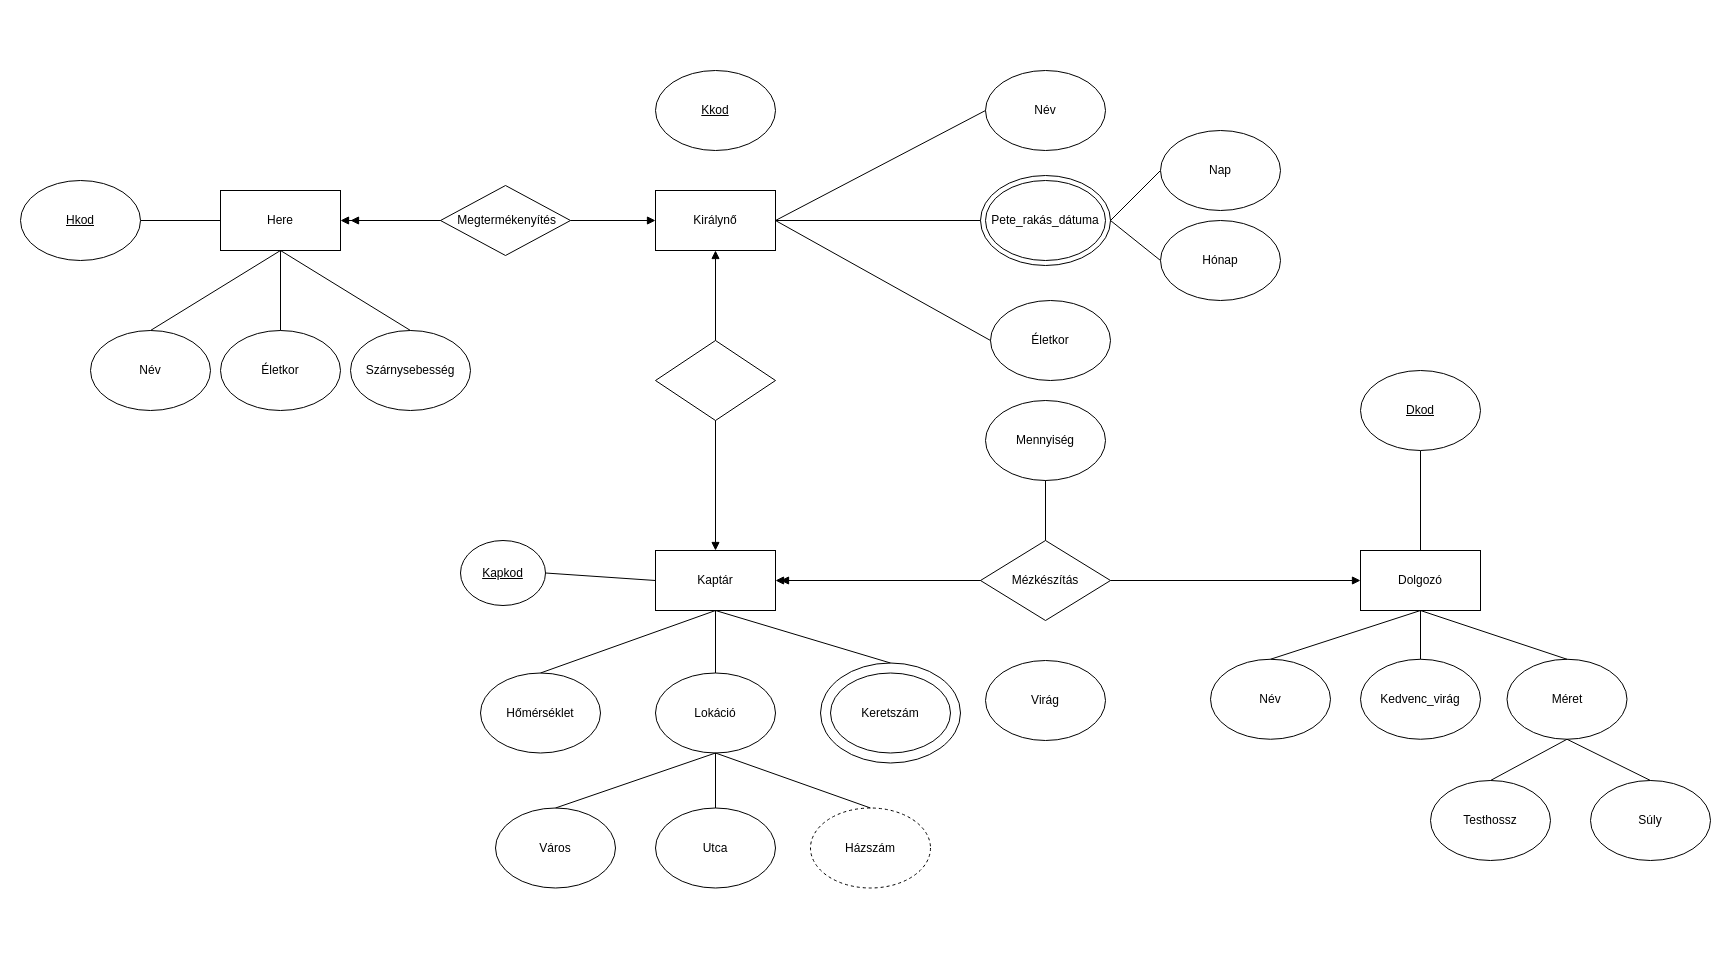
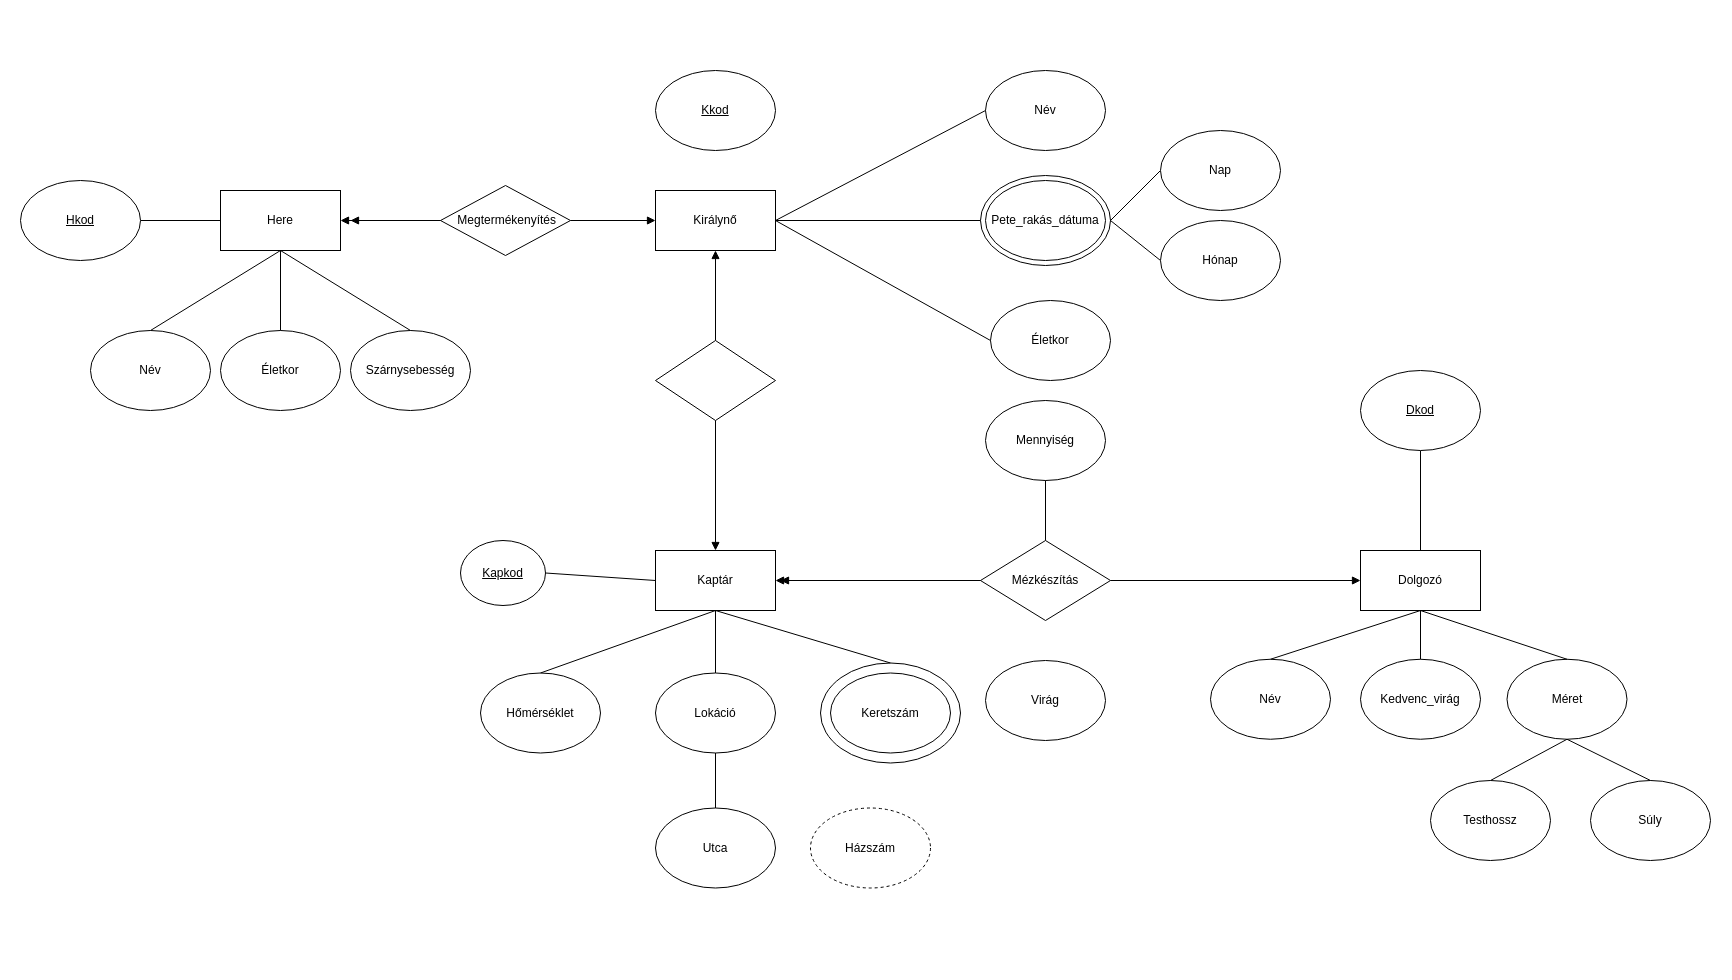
  <mxCell id="0" />
  <mxCell id="1" parent="0" />
  <mxCell id="2" value="" style="group" parent="1" vertex="1" connectable="0"><mxGeometry x="140" y="440" width="830" height="517.5" as="geometry" /></mxCell>
  <mxCell id="3" value="" style="ellipse;whiteSpace=wrap;html=1;" vertex="1" parent="2"><mxGeometry x="680" y="222.5" width="140" height="100" as="geometry" /></mxCell>
  <mxCell id="4" value="Keretszám" style="ellipse;whiteSpace=wrap;html=1;" parent="2" vertex="1"><mxGeometry x="690" y="232.5" width="120" height="80" as="geometry" /></mxCell>
  <mxCell id="5" value="Hőmérséklet" style="ellipse;whiteSpace=wrap;html=1;" parent="2" vertex="1"><mxGeometry x="340" y="232.5" width="120" height="80" as="geometry" /></mxCell>
  <mxCell id="6" value="" style="endArrow=none;html=1;rounded=0;exitX=0.5;exitY=0;exitDx=0;exitDy=0;entryX=0.5;entryY=1;entryDx=0;entryDy=0;" parent="2" source="5" target="17" edge="1"><mxGeometry width="50" height="50" relative="1" as="geometry"><mxPoint x="950" y="287.5" as="sourcePoint" /><mxPoint x="575" y="182.5" as="targetPoint" /></mxGeometry></mxCell>
  <mxCell id="7" value="Lokáció" style="ellipse;whiteSpace=wrap;html=1;" parent="2" vertex="1"><mxGeometry x="515" y="232.5" width="120" height="80" as="geometry" /></mxCell>
  <mxCell id="8" value="" style="endArrow=none;html=1;rounded=0;entryX=0.5;entryY=1;entryDx=0;entryDy=0;exitX=0.5;exitY=0;exitDx=0;exitDy=0;" parent="2" source="7" target="17" edge="1"><mxGeometry width="50" height="50" relative="1" as="geometry"><mxPoint x="660" y="317.5" as="sourcePoint" /><mxPoint x="575" y="182.5" as="targetPoint" /></mxGeometry></mxCell>
  <mxCell id="9" value="" style="endArrow=none;html=1;rounded=0;entryX=0.5;entryY=1;entryDx=0;entryDy=0;exitX=0.5;exitY=0;exitDx=0;exitDy=0;" parent="2" source="3" target="17" edge="1"><mxGeometry width="50" height="50" relative="1" as="geometry"><mxPoint x="760" y="267.5" as="sourcePoint" /><mxPoint x="575" y="182.5" as="targetPoint" /></mxGeometry></mxCell>
- <mxCell id="10" value="Város" style="ellipse;whiteSpace=wrap;html=1;" parent="2" vertex="1"><mxGeometry x="355" y="367.5" width="120" height="80" as="geometry" /></mxCell>
  <mxCell id="11" value="Utca" style="ellipse;whiteSpace=wrap;html=1;" parent="2" vertex="1"><mxGeometry x="515" y="367.5" width="120" height="80" as="geometry" /></mxCell>
  <mxCell id="12" value="Házszám" style="ellipse;whiteSpace=wrap;html=1;dashed=1;" parent="2" vertex="1"><mxGeometry x="670" y="367.5" width="120" height="80" as="geometry" /></mxCell>
  <mxCell id="13" value="" style="endArrow=none;html=1;rounded=0;entryX=0.5;entryY=1;entryDx=0;entryDy=0;exitX=0.5;exitY=0;exitDx=0;exitDy=0;" parent="2" source="11" target="7" edge="1"><mxGeometry width="50" height="50" relative="1" as="geometry"><mxPoint x="710" y="587.5" as="sourcePoint" /><mxPoint x="760" y="537.5" as="targetPoint" /></mxGeometry></mxCell>
- <mxCell id="14" value="" style="endArrow=none;html=1;rounded=0;entryX=0.5;entryY=1;entryDx=0;entryDy=0;exitX=0.5;exitY=0;exitDx=0;exitDy=0;" parent="2" source="10" target="7" edge="1"><mxGeometry width="50" height="50" relative="1" as="geometry"><mxPoint x="710" y="587.5" as="sourcePoint" /><mxPoint x="760" y="537.5" as="targetPoint" /></mxGeometry></mxCell>
- <mxCell id="15" value="" style="endArrow=none;html=1;rounded=0;entryX=0.5;entryY=1;entryDx=0;entryDy=0;exitX=0.5;exitY=0;exitDx=0;exitDy=0;" parent="2" source="12" target="7" edge="1"><mxGeometry width="50" height="50" relative="1" as="geometry"><mxPoint x="710" y="587.5" as="sourcePoint" /><mxPoint x="760" y="537.5" as="targetPoint" /></mxGeometry></mxCell>
  <mxCell id="16" value="" style="endArrow=none;html=1;rounded=0;entryX=0;entryY=0.5;entryDx=0;entryDy=0;exitX=1;exitY=0.5;exitDx=0;exitDy=0;" parent="2" source="18" target="17" edge="1"><mxGeometry width="50" height="50" relative="1" as="geometry"><mxPoint x="360" y="137.5" as="sourcePoint" /><mxPoint x="510.0" y="137.5" as="targetPoint" /></mxGeometry></mxCell>
  <mxCell id="17" value="Kaptár" style="rounded=0;whiteSpace=wrap;html=1;" vertex="1" parent="2"><mxGeometry x="515" y="110" width="120" height="60" as="geometry" /></mxCell>
  <mxCell id="18" value="&lt;u&gt;Kapkod&lt;/u&gt;" style="ellipse;whiteSpace=wrap;html=1;" vertex="1" parent="2"><mxGeometry x="320" y="100" width="85" height="65" as="geometry" /></mxCell>
  <mxCell id="19" value="Név" style="ellipse;whiteSpace=wrap;html=1;" parent="1" vertex="1"><mxGeometry x="90" width="120" height="80" as="geometry" y="330" /></mxCell>
  <mxCell id="20" value="" style="endArrow=none;html=1;rounded=0;entryX=0.5;entryY=1;entryDx=0;entryDy=0;exitX=0.5;exitY=0;exitDx=0;exitDy=0;" parent="1" source="19" target="52" edge="1"><mxGeometry width="50" height="50" relative="1" as="geometry"><mxPoint x="-120" y="362.5" as="sourcePoint" /><mxPoint x="185" y="222.5" as="targetPoint" /></mxGeometry></mxCell>
  <mxCell id="21" value="" style="group" parent="1" vertex="1" connectable="0"><mxGeometry x="500" y="20" width="620" height="505" as="geometry" /></mxCell>
  <mxCell id="22" value="Királynő" style="rounded=0;whiteSpace=wrap;html=1;" vertex="1" parent="21"><mxGeometry x="155" y="170" width="120" height="60" as="geometry" /></mxCell>
  <mxCell id="23" value="&lt;u&gt;Kkod&lt;/u&gt;" style="ellipse;whiteSpace=wrap;html=1;" vertex="1" parent="21"><mxGeometry x="155" y="50" width="120" height="80" as="geometry" /></mxCell>
  <mxCell id="24" value="Életkor" style="ellipse;whiteSpace=wrap;html=1;" parent="21" vertex="1"><mxGeometry x="490" y="280" width="120" height="80" as="geometry" /></mxCell>
  <mxCell id="25" value="" style="endArrow=none;html=1;rounded=0;entryX=1;entryY=0.5;entryDx=0;entryDy=0;exitX=0;exitY=0.5;exitDx=0;exitDy=0;" parent="21" source="24" target="22" edge="1"><mxGeometry width="50" height="50" relative="1" as="geometry"><mxPoint x="220" y="355" as="sourcePoint" /><mxPoint x="240" y="90" as="targetPoint" /><Array as="points" /></mxGeometry></mxCell>
  <mxCell id="26" value="" style="group" parent="21" vertex="1" connectable="0"><mxGeometry x="480" y="155" width="130" height="90" as="geometry" /></mxCell>
  <mxCell id="27" value="" style="ellipse;whiteSpace=wrap;html=1;" parent="26" vertex="1"><mxGeometry width="130" height="90" as="geometry" /></mxCell>
  <mxCell id="28" value="Pete_rakás_dátuma" style="ellipse;whiteSpace=wrap;html=1;" parent="26" vertex="1"><mxGeometry x="5" y="5" width="120" height="80" as="geometry" /></mxCell>
  <mxCell id="29" value="" style="endArrow=none;html=1;rounded=0;entryX=1;entryY=0.5;entryDx=0;entryDy=0;exitX=0;exitY=0.5;exitDx=0;exitDy=0;" parent="21" source="27" target="22" edge="1"><mxGeometry width="50" height="50" relative="1" as="geometry"><mxPoint x="420" y="105" as="sourcePoint" /><mxPoint x="220" y="105" as="targetPoint" /></mxGeometry></mxCell>
  <mxCell id="30" value="Név" style="ellipse;whiteSpace=wrap;html=1;" parent="21" vertex="1"><mxGeometry x="485" y="50" width="120" height="80" as="geometry" /></mxCell>
  <mxCell id="31" value="" style="endArrow=none;html=1;rounded=0;entryX=1;entryY=0.5;entryDx=0;entryDy=0;exitX=0;exitY=0.5;exitDx=0;exitDy=0;" parent="21" source="30" target="22" edge="1"><mxGeometry width="50" height="50" relative="1" as="geometry"><mxPoint x="90" y="175" as="sourcePoint" /><mxPoint x="290" y="80" as="targetPoint" /></mxGeometry></mxCell>
  <mxCell id="32" value="" style="rhombus;whiteSpace=wrap;html=1;" vertex="1" parent="21"><mxGeometry x="155" y="320" width="120" height="80" as="geometry" /></mxCell>
  <mxCell id="33" value="" style="html=1;verticalAlign=bottom;endArrow=block;curved=0;rounded=0;entryX=0.5;entryY=1;entryDx=0;entryDy=0;exitX=0.5;exitY=0;exitDx=0;exitDy=0;" edge="1" parent="21" source="32" target="22"><mxGeometry width="80" relative="1" as="geometry"><mxPoint x="300" y="290" as="sourcePoint" /><mxPoint x="380" y="290" as="targetPoint" /></mxGeometry></mxCell>
  <mxCell id="34" value="" style="endArrow=none;html=1;rounded=0;entryX=0;entryY=0.5;entryDx=0;entryDy=0;exitX=1;exitY=0.5;exitDx=0;exitDy=0;" parent="1" source="53" target="52" edge="1"><mxGeometry width="50" height="50" relative="1" as="geometry"><mxPoint x="-90" y="177.5" as="sourcePoint" /><mxPoint x="120" y="177.5" as="targetPoint" /></mxGeometry></mxCell>
  <mxCell id="35" value="" style="endArrow=none;html=1;rounded=0;exitX=0.5;exitY=1;exitDx=0;exitDy=0;entryX=0.5;entryY=0;entryDx=0;entryDy=0;" parent="1" source="51" target="50" edge="1"><mxGeometry width="50" height="50" relative="1" as="geometry"><mxPoint x="1230" y="580" as="sourcePoint" /><mxPoint x="1330" y="480" as="targetPoint" /></mxGeometry></mxCell>
  <mxCell id="36" value="Név" style="ellipse;whiteSpace=wrap;html=1;" parent="1" vertex="1"><mxGeometry x="1210" y="658.75" width="120" height="80" as="geometry" /></mxCell>
  <mxCell id="37" value="" style="endArrow=none;html=1;rounded=0;entryX=0.5;entryY=1;entryDx=0;entryDy=0;exitX=0.5;exitY=0;exitDx=0;exitDy=0;" parent="1" source="36" target="50" edge="1"><mxGeometry width="50" height="50" relative="1" as="geometry"><mxPoint x="1650" y="865" as="sourcePoint" /><mxPoint x="1420" y="625" as="targetPoint" /></mxGeometry></mxCell>
  <mxCell id="38" value="Kedvenc_virág" style="ellipse;whiteSpace=wrap;html=1;" parent="1" vertex="1"><mxGeometry x="1360" y="658.75" width="120" height="80" as="geometry" /></mxCell>
  <mxCell id="39" value="" style="endArrow=none;html=1;rounded=0;entryX=0.5;entryY=1;entryDx=0;entryDy=0;exitX=0.5;exitY=0;exitDx=0;exitDy=0;" parent="1" source="38" target="50" edge="1"><mxGeometry width="50" height="50" relative="1" as="geometry"><mxPoint x="1600" y="835" as="sourcePoint" /><mxPoint x="1420" y="625" as="targetPoint" /></mxGeometry></mxCell>
  <mxCell id="40" value="Méret" style="ellipse;whiteSpace=wrap;html=1;" parent="1" vertex="1"><mxGeometry x="1506.5" y="658.75" width="120" height="80" as="geometry" /></mxCell>
  <mxCell id="41" value="" style="endArrow=none;html=1;rounded=0;entryX=0.5;entryY=1;entryDx=0;entryDy=0;exitX=0.5;exitY=0;exitDx=0;exitDy=0;" parent="1" source="40" target="50" edge="1"><mxGeometry width="50" height="50" relative="1" as="geometry"><mxPoint x="1630" y="815" as="sourcePoint" /><mxPoint x="1420" y="625" as="targetPoint" /></mxGeometry></mxCell>
  <mxCell id="42" value="Testhossz" style="ellipse;whiteSpace=wrap;html=1;" parent="1" vertex="1"><mxGeometry x="1430" y="780" width="120" height="80" as="geometry" /></mxCell>
  <mxCell id="43" value="Súly" style="ellipse;whiteSpace=wrap;html=1;" parent="1" vertex="1"><mxGeometry x="1590" y="780" width="120" height="80" as="geometry" /></mxCell>
  <mxCell id="44" value="" style="endArrow=none;html=1;rounded=0;entryX=0.5;entryY=1;entryDx=0;entryDy=0;exitX=0.5;exitY=0;exitDx=0;exitDy=0;" parent="1" source="42" target="40" edge="1"><mxGeometry width="50" height="50" relative="1" as="geometry"><mxPoint x="1760" y="865" as="sourcePoint" /><mxPoint x="1810" y="815" as="targetPoint" /></mxGeometry></mxCell>
  <mxCell id="45" value="" style="endArrow=none;html=1;rounded=0;entryX=0.5;entryY=1;entryDx=0;entryDy=0;exitX=0.5;exitY=0;exitDx=0;exitDy=0;" parent="1" source="43" target="40" edge="1"><mxGeometry width="50" height="50" relative="1" as="geometry"><mxPoint x="1750" y="865" as="sourcePoint" /><mxPoint x="1810" y="815" as="targetPoint" /></mxGeometry></mxCell>
  <mxCell id="46" value="Szárnysebesség" style="ellipse;whiteSpace=wrap;html=1;" parent="1" vertex="1"><mxGeometry x="350" width="120" height="80" as="geometry" y="330" /></mxCell>
  <mxCell id="47" value="" style="endArrow=none;html=1;rounded=0;entryX=0.5;entryY=1;entryDx=0;entryDy=0;exitX=0.5;exitY=0;exitDx=0;exitDy=0;" parent="1" source="46" target="52" edge="1"><mxGeometry width="50" height="50" relative="1" as="geometry"><mxPoint x="120" y="402.5" as="sourcePoint" /><mxPoint x="185" y="222.5" as="targetPoint" /></mxGeometry></mxCell>
  <mxCell id="48" value="Életkor" style="ellipse;whiteSpace=wrap;html=1;" parent="1" vertex="1"><mxGeometry x="220" width="120" height="80" as="geometry" y="330" /></mxCell>
  <mxCell id="49" value="" style="endArrow=none;html=1;rounded=0;entryX=0.5;entryY=1;entryDx=0;entryDy=0;exitX=0.5;exitY=0;exitDx=0;exitDy=0;" parent="1" source="48" target="52" edge="1"><mxGeometry width="50" height="50" relative="1" as="geometry"><mxPoint x="120" y="402.5" as="sourcePoint" /><mxPoint x="185" y="222.5" as="targetPoint" /></mxGeometry></mxCell>
  <mxCell id="50" value="Dolgozó" style="rounded=0;whiteSpace=wrap;html=1;" vertex="1" parent="1"><mxGeometry x="1360" y="550" width="120" height="60" as="geometry" /></mxCell>
  <mxCell id="51" value="&lt;u&gt;Dkod&lt;/u&gt;" style="ellipse;whiteSpace=wrap;html=1;" vertex="1" parent="1"><mxGeometry x="1360" y="370" width="120" height="80" as="geometry" /></mxCell>
  <mxCell id="52" value="Here" style="rounded=0;whiteSpace=wrap;html=1;" vertex="1" parent="1"><mxGeometry x="220" y="190" width="120" height="60" as="geometry" /></mxCell>
  <mxCell id="53" value="&lt;u&gt;Hkod&lt;/u&gt;" style="ellipse;whiteSpace=wrap;html=1;" vertex="1" parent="1"><mxGeometry x="20" y="180" width="120" height="80" as="geometry" /></mxCell>
  <mxCell id="54" value="Mézkészítás" style="rhombus;whiteSpace=wrap;html=1;" vertex="1" parent="1"><mxGeometry x="980" y="540" width="130" height="80" as="geometry" /></mxCell>
  <mxCell id="55" value="" style="endArrow=none;html=1;rounded=0;entryX=0.5;entryY=0;entryDx=0;entryDy=0;exitX=0.5;exitY=0;exitDx=0;exitDy=0;" parent="1" source="56" target="54" edge="1"><mxGeometry width="50" height="50" relative="1" as="geometry"><mxPoint x="1225" y="745" as="sourcePoint" /><mxPoint x="1045" y="500" as="targetPoint" /></mxGeometry></mxCell>
  <mxCell id="56" value="Mennyiség" style="ellipse;whiteSpace=wrap;html=1;" parent="1" vertex="1"><mxGeometry x="985" y="400" width="120" height="80" as="geometry" /></mxCell>
  <mxCell id="57" value="Virág" style="ellipse;whiteSpace=wrap;html=1;" parent="1" vertex="1"><mxGeometry x="985" y="660" width="120" height="80" as="geometry" /></mxCell>
  <mxCell id="58" value="" style="html=1;verticalAlign=bottom;endArrow=block;curved=0;rounded=0;entryX=1;entryY=0.5;entryDx=0;entryDy=0;exitX=0;exitY=0.5;exitDx=0;exitDy=0;" edge="1" parent="1" source="54" target="17"><mxGeometry width="80" relative="1" as="geometry"><mxPoint x="690" y="640" as="sourcePoint" /><mxPoint x="770" y="640" as="targetPoint" /></mxGeometry></mxCell>
  <mxCell id="59" value="" style="html=1;verticalAlign=bottom;endArrow=block;curved=0;rounded=0;exitX=0;exitY=0.5;exitDx=0;exitDy=0;" edge="1" parent="1" source="54"><mxGeometry width="80" relative="1" as="geometry"><mxPoint x="690" y="640" as="sourcePoint" /><mxPoint x="780" y="580" as="targetPoint" /></mxGeometry></mxCell>
  <mxCell id="60" value="" style="html=1;verticalAlign=bottom;endArrow=block;curved=0;rounded=0;exitX=1;exitY=0.5;exitDx=0;exitDy=0;entryX=0;entryY=0.5;entryDx=0;entryDy=0;" edge="1" parent="1" source="54" target="50"><mxGeometry width="80" relative="1" as="geometry"><mxPoint x="690" y="640" as="sourcePoint" /><mxPoint x="1510" y="580" as="targetPoint" /></mxGeometry></mxCell>
  <mxCell id="61" value="" style="endArrow=none;html=1;rounded=0;entryX=1;entryY=0.5;entryDx=0;entryDy=0;exitX=0;exitY=0.5;exitDx=0;exitDy=0;" parent="1" source="64" target="27" edge="1"><mxGeometry width="50" height="50" relative="1" as="geometry"><mxPoint x="1229" y="335.96" as="sourcePoint" /><mxPoint x="1229" y="235" as="targetPoint" /></mxGeometry></mxCell>
  <mxCell id="62" value="" style="endArrow=none;html=1;rounded=0;entryX=1;entryY=0.5;entryDx=0;entryDy=0;exitX=0;exitY=0.5;exitDx=0;exitDy=0;" parent="1" source="63" target="27" edge="1"><mxGeometry width="50" height="50" relative="1" as="geometry"><mxPoint x="1309" y="235" as="sourcePoint" /><mxPoint x="1209" y="305" as="targetPoint" /></mxGeometry></mxCell>
  <mxCell id="63" value="Nap" style="ellipse;whiteSpace=wrap;html=1;" parent="1" vertex="1"><mxGeometry x="1160" y="130" width="120" height="80" as="geometry" /></mxCell>
  <mxCell id="64" value="Hónap" style="ellipse;whiteSpace=wrap;html=1;" parent="1" vertex="1"><mxGeometry x="1160" y="220" width="120" height="80" as="geometry" /></mxCell>
  <mxCell id="65" value="" style="html=1;verticalAlign=bottom;endArrow=block;curved=0;rounded=0;exitX=0.5;exitY=1;exitDx=0;exitDy=0;entryX=0.5;entryY=0;entryDx=0;entryDy=0;" edge="1" parent="1" source="32" target="17"><mxGeometry width="80" relative="1" as="geometry"><mxPoint x="800" y="310" as="sourcePoint" /><mxPoint x="880" y="310" as="targetPoint" /></mxGeometry></mxCell>
  <mxCell id="66" value="" style="html=1;verticalAlign=bottom;endArrow=block;curved=0;rounded=0;entryX=1;entryY=0.5;entryDx=0;entryDy=0;exitX=0;exitY=0.5;exitDx=0;exitDy=0;" edge="1" parent="1" source="67" target="52"><mxGeometry width="80" relative="1" as="geometry"><mxPoint x="660" y="370" as="sourcePoint" /><mxPoint x="740" y="370" as="targetPoint" /></mxGeometry></mxCell>
  <mxCell id="67" value="&amp;nbsp;Megtermékenyítés" style="rhombus;whiteSpace=wrap;html=1;" vertex="1" parent="1"><mxGeometry x="440" y="185" width="130" height="70" as="geometry" /></mxCell>
  <mxCell id="68" value="" style="html=1;verticalAlign=bottom;endArrow=block;curved=0;rounded=0;exitX=1;exitY=0.5;exitDx=0;exitDy=0;entryX=0;entryY=0.5;entryDx=0;entryDy=0;" edge="1" parent="1" source="67" target="22"><mxGeometry width="80" relative="1" as="geometry"><mxPoint x="660" y="370" as="sourcePoint" /><mxPoint x="740" y="370" as="targetPoint" /></mxGeometry></mxCell>
  <mxCell id="69" value="" style="html=1;verticalAlign=bottom;endArrow=block;curved=0;rounded=0;exitX=0;exitY=0.5;exitDx=0;exitDy=0;" edge="1" parent="1" source="67"><mxGeometry width="80" relative="1" as="geometry"><mxPoint x="460" y="270" as="sourcePoint" /><mxPoint x="350" y="220" as="targetPoint" /></mxGeometry></mxCell>
